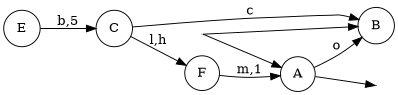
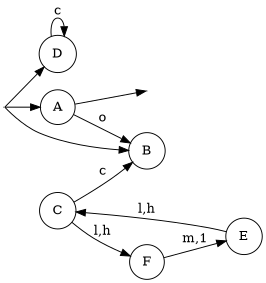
  digraph {
    rankdir=LR
    node [shape=circle]
    start [shape=point width=0]
+   D [width=0]
    A [width=0]
    B [width=0]
    final [shape=point width=0]
    E [width=0]
    C [width=0]
    F [width=0]
+   start -> D
    start -> A
    start -> B
+   D -> D [label=c]
    A -> B [label=o]
    A -> final
-   E -> C [label="b,5"]
+   E -> C [label="l,h"]
    C -> B [label=c]
    C -> F [label="l,h"]
-   F -> A [label="m,1"]
+   F -> E [label="m,1"]
  }
